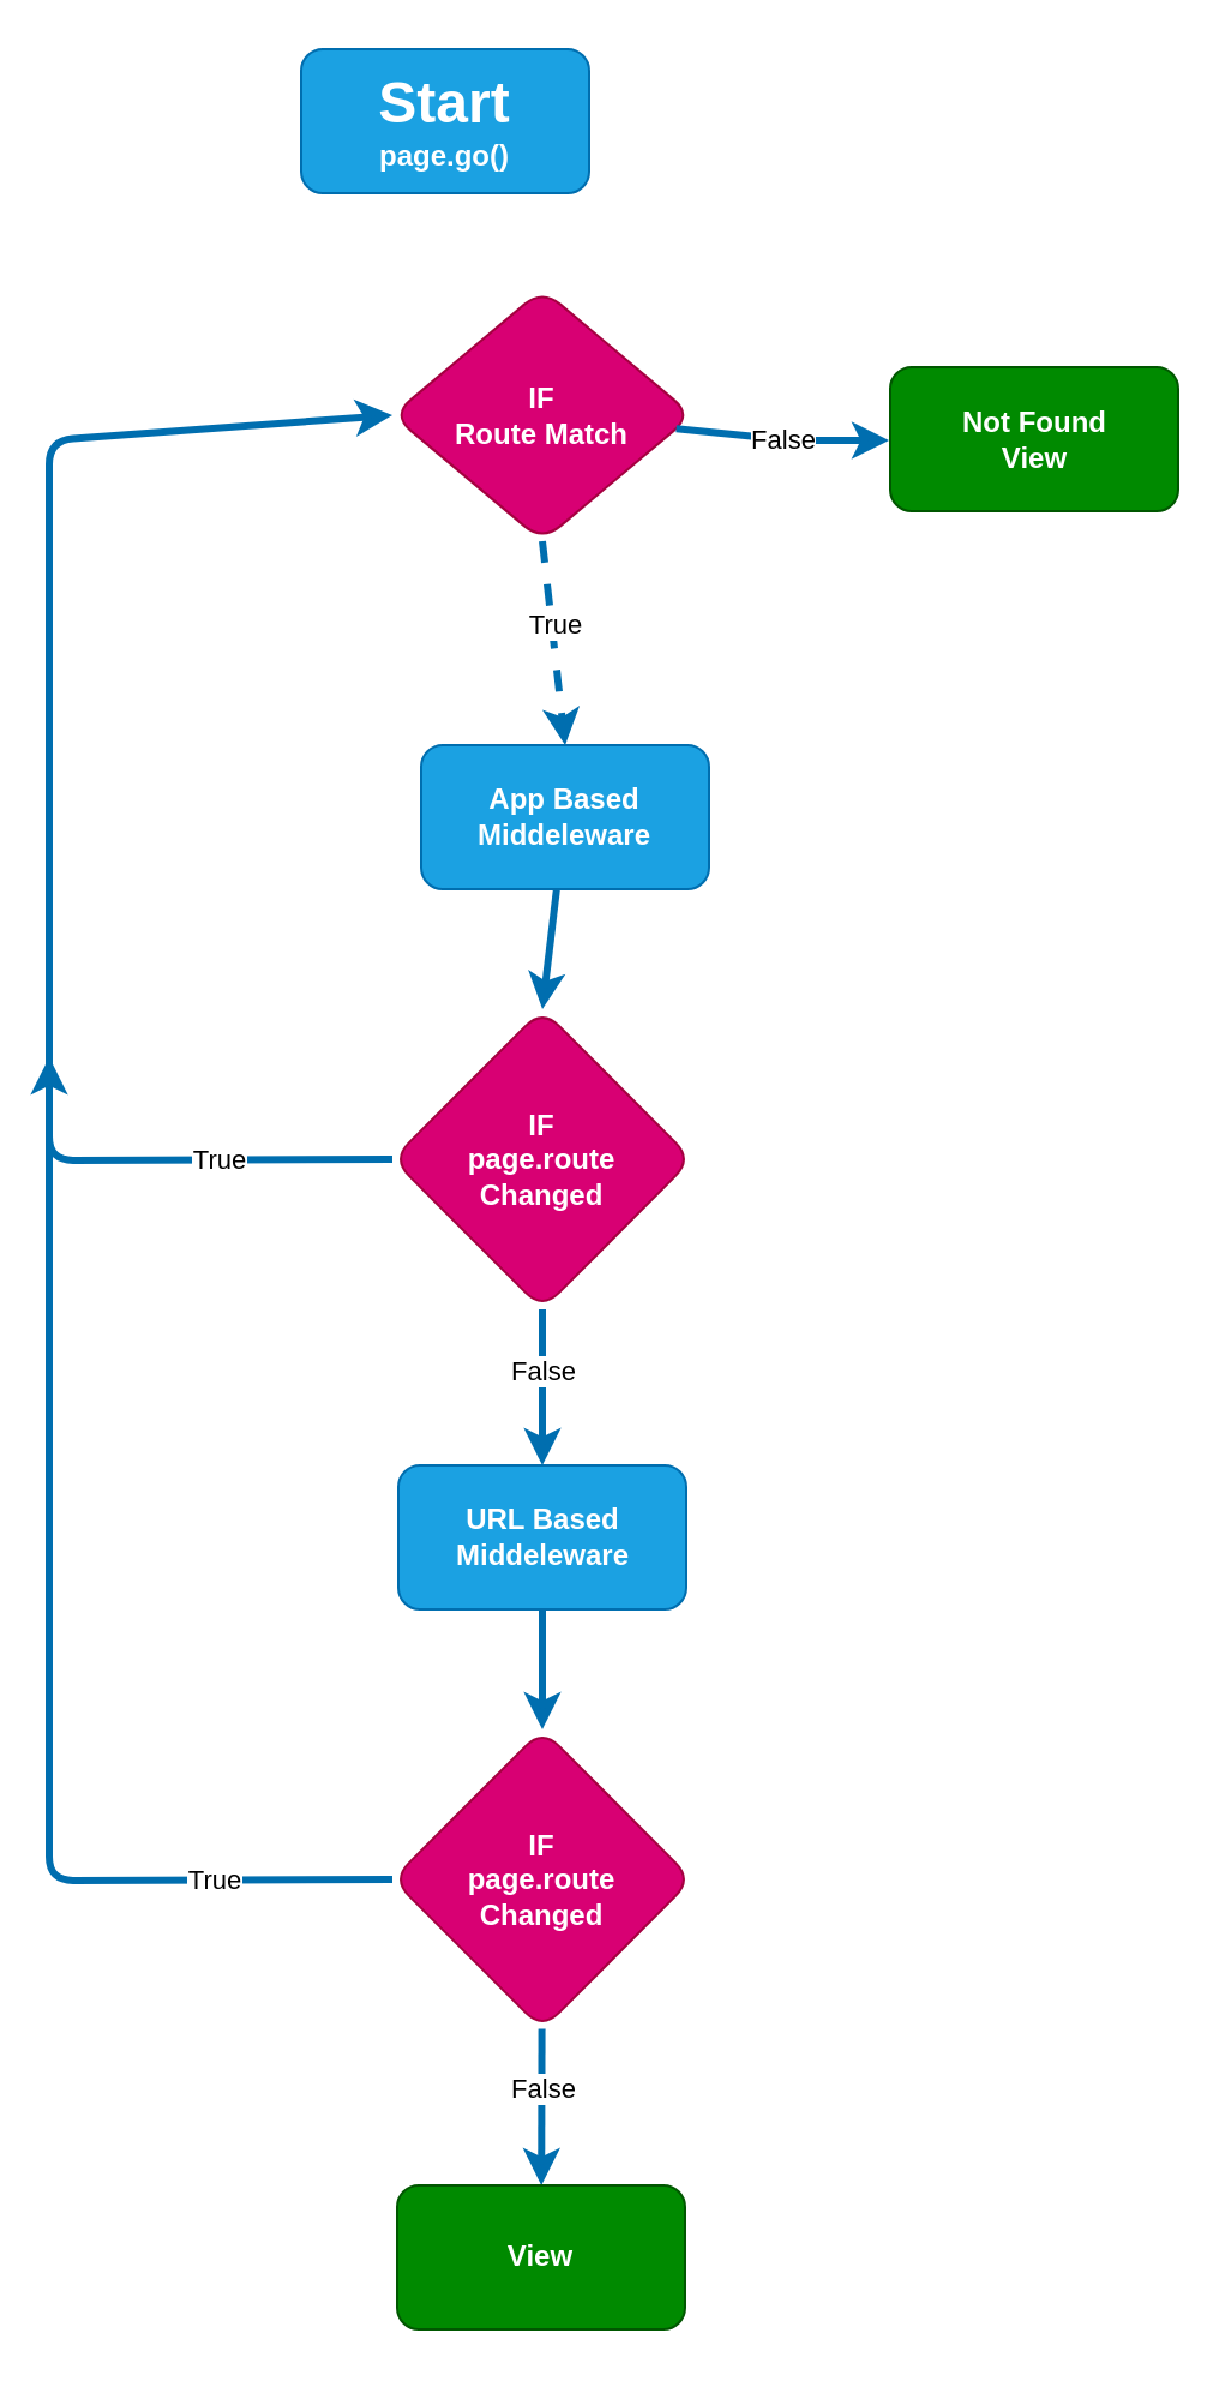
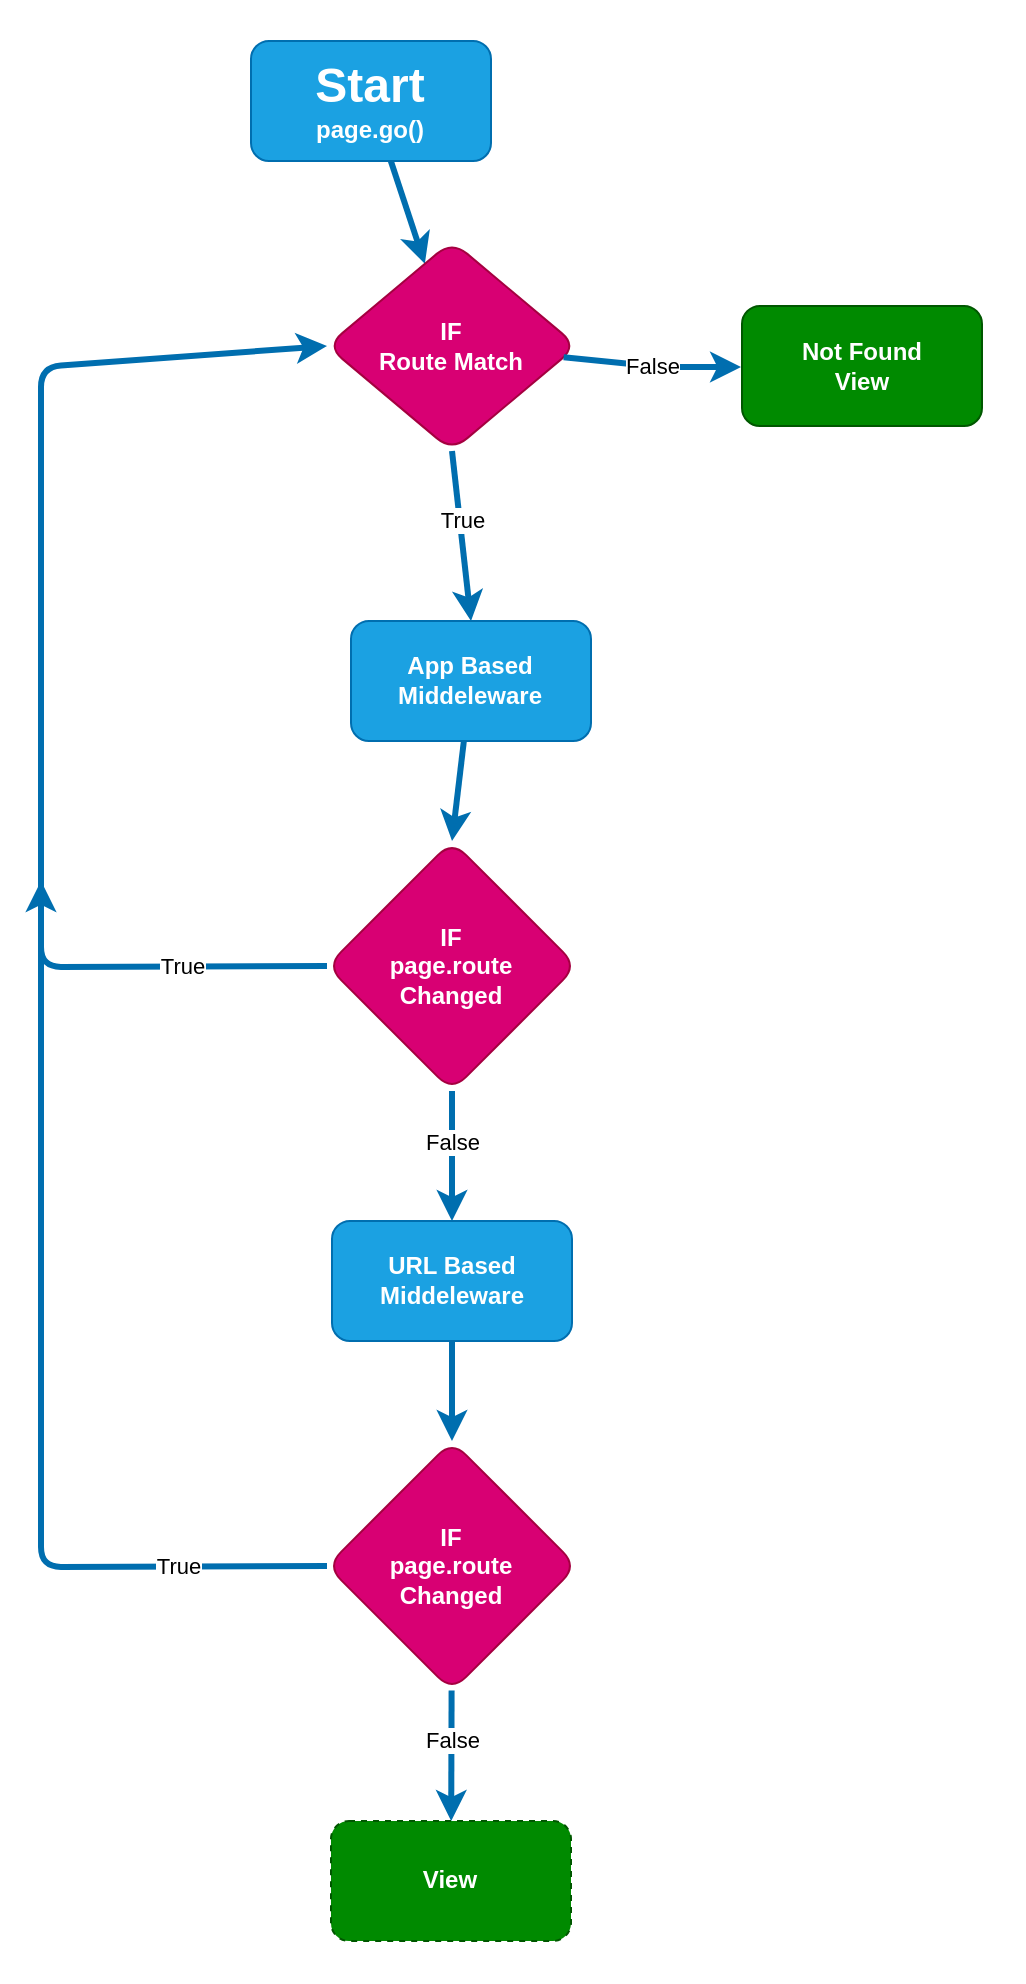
  <mxCell id="0" />
  <mxCell id="1" parent="0" />
+ <mxCell id="2" value="" style="edgeStyle=none;html=1;rounded=1;fillColor=#1ba1e2;strokeColor=#006EAF;strokeWidth=3;" parent="1" source="3" target="4" edge="1"><mxGeometry relative="1" as="geometry" /></mxCell>
  <mxCell id="3" value="&lt;b&gt;&lt;font style=&quot;font-size: 24px;&quot;&gt;Start&lt;br&gt;&lt;/font&gt;page.go()&lt;/b&gt;" style="rounded=1;whiteSpace=wrap;html=1;fillColor=#1ba1e2;fontColor=#ffffff;strokeColor=#006EAF;" parent="1" vertex="1"><mxGeometry x="125" y="20" width="120" height="60" as="geometry" /></mxCell>
  <mxCell id="4" value="&lt;b&gt;IF&lt;br&gt;Route Match&lt;/b&gt;" style="rhombus;whiteSpace=wrap;html=1;rounded=1;fillColor=#d80073;fontColor=#ffffff;strokeColor=#A50040;" parent="1" vertex="1"><mxGeometry x="163" y="120" width="125" height="105" as="geometry" /></mxCell>
  <mxCell id="5" value="" style="edgeStyle=none;html=1;fontSize=12;entryX=0.5;entryY=0;entryDx=0;entryDy=0;rounded=1;fillColor=#1ba1e2;strokeColor=#006EAF;strokeWidth=3;" parent="1" source="6" target="7" edge="1"><mxGeometry relative="1" as="geometry"><mxPoint x="225" y="440" as="targetPoint" /></mxGeometry></mxCell>
  <mxCell id="6" value="&lt;b&gt;App Based Middeleware&lt;/b&gt;" style="whiteSpace=wrap;html=1;rounded=1;fillColor=#1ba1e2;fontColor=#ffffff;strokeColor=#006EAF;" parent="1" vertex="1"><mxGeometry x="175" y="310" width="120" height="60" as="geometry" /></mxCell>
  <mxCell id="7" value="&lt;b&gt;IF&lt;br&gt;page.route&lt;br&gt;Changed&lt;/b&gt;" style="rhombus;whiteSpace=wrap;html=1;rounded=1;fillColor=#d80073;fontColor=#ffffff;strokeColor=#A50040;" parent="1" vertex="1"><mxGeometry x="163" y="420" width="125" height="125" as="geometry" /></mxCell>
  <mxCell id="8" value="&lt;b&gt;Not Found&lt;br&gt;View&lt;/b&gt;" style="rounded=1;whiteSpace=wrap;html=1;fillColor=#008a00;fontColor=#ffffff;strokeColor=#005700;" parent="1" vertex="1"><mxGeometry x="370.5" y="152.5" width="120" height="60" as="geometry" /></mxCell>
  <mxCell id="9" value="" style="endArrow=classic;html=1;rounded=1;fillColor=#1ba1e2;strokeColor=#006EAF;strokeWidth=3;" parent="1" source="4" edge="1"><mxGeometry relative="1" as="geometry"><mxPoint x="288" y="182.5" as="sourcePoint" /><mxPoint x="370" y="183" as="targetPoint" /><Array as="points"><mxPoint x="330" y="183" /></Array></mxGeometry></mxCell>
  <mxCell id="10" value="False" style="edgeLabel;resizable=0;html=1;align=center;verticalAlign=middle;rounded=1;strokeColor=#FF0000;fillColor=#FF0000;" parent="9" connectable="0" vertex="1"><mxGeometry relative="1" as="geometry" /></mxCell>
- <mxCell id="11" value="" style="endArrow=classic;html=1;exitX=0.5;exitY=1;exitDx=0;exitDy=0;entryX=0.5;entryY=0;entryDx=0;entryDy=0;rounded=1;fillColor=#1ba1e2;strokeColor=#006EAF;strokeWidth=3;dashed=1;" parent="1" source="4" target="6" edge="1"><mxGeometry relative="1" as="geometry"><mxPoint x="297.702" y="192.798" as="sourcePoint" /><mxPoint x="380" y="193" as="targetPoint" /><Array as="points" /></mxGeometry></mxCell>
+ <mxCell id="11" value="" style="endArrow=classic;html=1;exitX=0.5;exitY=1;exitDx=0;exitDy=0;entryX=0.5;entryY=0;entryDx=0;entryDy=0;rounded=1;fillColor=#1ba1e2;strokeColor=#006EAF;strokeWidth=3;" parent="1" source="4" target="6" edge="1"><mxGeometry relative="1" as="geometry"><mxPoint x="297.702" y="192.798" as="sourcePoint" /><mxPoint x="380" y="193" as="targetPoint" /><Array as="points" /></mxGeometry></mxCell>
  <mxCell id="12" value="True" style="edgeLabel;resizable=0;html=1;align=center;verticalAlign=middle;rounded=1;" parent="11" connectable="0" vertex="1"><mxGeometry relative="1" as="geometry"><mxPoint y="-8" as="offset" /></mxGeometry></mxCell>
  <mxCell id="13" value="" style="edgeStyle=none;rounded=1;html=1;entryX=0.5;entryY=0;entryDx=0;entryDy=0;fillColor=#1ba1e2;strokeColor=#006EAF;strokeWidth=3;" parent="1" source="14" target="19" edge="1"><mxGeometry relative="1" as="geometry"><mxPoint x="225.5" y="830" as="targetPoint" /></mxGeometry></mxCell>
  <mxCell id="14" value="&lt;b&gt;URL Based Middeleware&lt;/b&gt;" style="whiteSpace=wrap;html=1;rounded=1;fillColor=#1ba1e2;fontColor=#ffffff;strokeColor=#006EAF;" parent="1" vertex="1"><mxGeometry x="165.5" y="610" width="120" height="60" as="geometry" /></mxCell>
  <mxCell id="15" value="" style="endArrow=classic;html=1;exitX=0.5;exitY=1;exitDx=0;exitDy=0;rounded=1;entryX=0.5;entryY=0;entryDx=0;entryDy=0;fillColor=#1ba1e2;strokeColor=#006EAF;strokeWidth=3;" parent="1" source="7" target="14" edge="1"><mxGeometry relative="1" as="geometry"><mxPoint x="224.5" y="640" as="sourcePoint" /><mxPoint x="250" y="650" as="targetPoint" /><Array as="points" /></mxGeometry></mxCell>
  <mxCell id="16" value="False" style="edgeLabel;resizable=0;html=1;align=center;verticalAlign=middle;rounded=1;" parent="15" connectable="0" vertex="1"><mxGeometry relative="1" as="geometry"><mxPoint y="-8" as="offset" /></mxGeometry></mxCell>
  <mxCell id="17" value="" style="endArrow=classic;html=1;rounded=1;entryX=0;entryY=0.5;entryDx=0;entryDy=0;exitX=0;exitY=0.5;exitDx=0;exitDy=0;fillColor=#1ba1e2;strokeColor=#006EAF;strokeWidth=3;" parent="1" source="19" target="4" edge="1"><mxGeometry width="50" height="50" relative="1" as="geometry"><mxPoint x="20" y="880" as="sourcePoint" /><mxPoint x="40" y="330" as="targetPoint" /><Array as="points"><mxPoint x="20" y="783" /><mxPoint x="20" y="183" /></Array></mxGeometry></mxCell>
  <mxCell id="18" value="" style="edgeStyle=none;rounded=1;html=1;fillColor=#1ba1e2;strokeColor=#006EAF;strokeWidth=3;" parent="1" source="19" target="20" edge="1"><mxGeometry relative="1" as="geometry" /></mxCell>
  <mxCell id="19" value="&lt;b&gt;IF&lt;br&gt;page.route&lt;br&gt;Changed&lt;/b&gt;" style="rhombus;whiteSpace=wrap;html=1;rounded=1;fillColor=#d80073;fontColor=#ffffff;strokeColor=#A50040;" parent="1" vertex="1"><mxGeometry x="163" y="720" width="125" height="125" as="geometry" /></mxCell>
- <mxCell id="20" value="&lt;b&gt;View&lt;/b&gt;" style="whiteSpace=wrap;html=1;rounded=1;fillColor=#008a00;fontColor=#ffffff;strokeColor=#005700;" parent="1" vertex="1"><mxGeometry x="165" y="910" width="120" height="60" as="geometry" /></mxCell>
+ <mxCell id="20" value="&lt;b&gt;View&lt;/b&gt;" style="whiteSpace=wrap;html=1;rounded=1;fillColor=#008a00;fontColor=#ffffff;strokeColor=#005700;dashed=1;" parent="1" vertex="1"><mxGeometry x="165" y="910" width="120" height="60" as="geometry" /></mxCell>
  <mxCell id="21" value="" style="endArrow=classic;html=1;exitX=0;exitY=0.5;exitDx=0;exitDy=0;rounded=1;fillColor=#1ba1e2;strokeColor=#006EAF;strokeWidth=3;" parent="1" source="7" edge="1"><mxGeometry relative="1" as="geometry"><mxPoint x="110" y="550" as="sourcePoint" /><mxPoint x="20" y="440" as="targetPoint" /><Array as="points"><mxPoint x="20" y="483" /></Array></mxGeometry></mxCell>
  <mxCell id="22" value="True" style="edgeLabel;resizable=0;html=1;align=center;verticalAlign=middle;rounded=1;" parent="21" connectable="0" vertex="1"><mxGeometry relative="1" as="geometry"><mxPoint x="20" as="offset" /></mxGeometry></mxCell>
  <mxCell id="23" value="True" style="edgeLabel;resizable=0;html=1;align=center;verticalAlign=middle;rounded=1;" parent="1" connectable="0" vertex="1"><mxGeometry x="100.001" y="496.995" as="geometry"><mxPoint x="-12" y="286" as="offset" /></mxGeometry></mxCell>
  <mxCell id="24" value="False" style="edgeLabel;resizable=0;html=1;align=center;verticalAlign=middle;rounded=1;" parent="1" connectable="0" vertex="1"><mxGeometry x="237.001" y="583.995" as="geometry"><mxPoint x="-12" y="286" as="offset" /></mxGeometry></mxCell>
